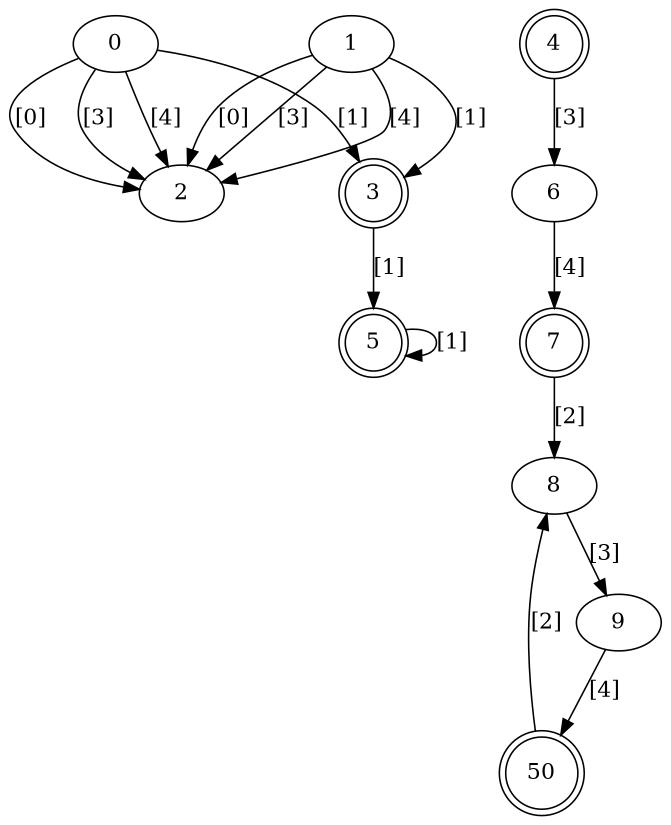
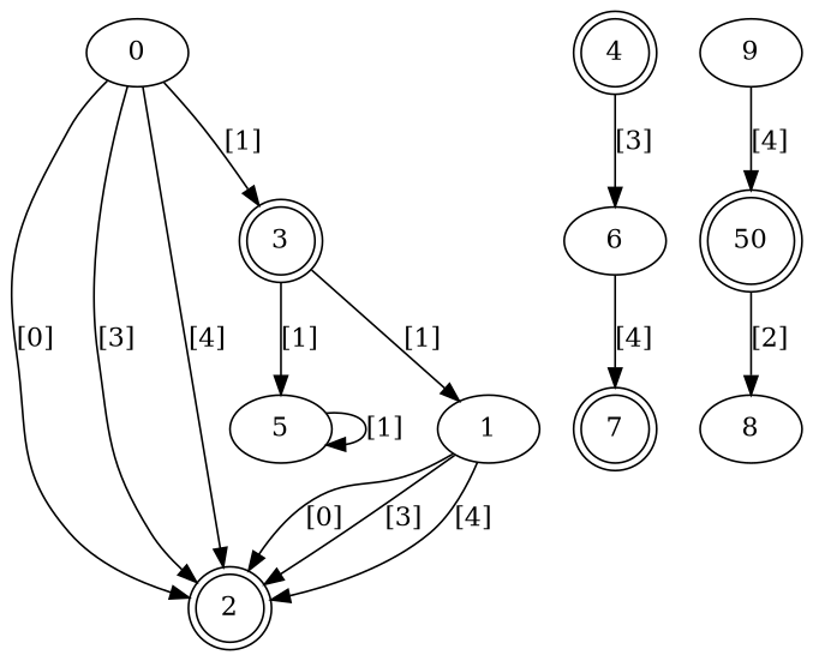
  digraph {
    rankdir=TB
    node [shape=doublecircle]
-   2 [shape=ellipse]
+   2
    3
-   5
+   5 [shape=ellipse]
    4
    6 [shape=""]
    7
    n7 [label=50]
    8 [shape=""]
    9 [shape=""]
    0 [shape=""]
    1 [shape=""]
    3 -> 5 [label="[1]"]
    5 -> 5 [label="[1]"]
    4 -> 6 [label="[3]"]
    6 -> 7 [label="[4]"]
-   7 -> 8 [label="[2]"]
    n7 -> 8 [label="[2]"]
-   8 -> 9 [label="[3]"]
    9 -> n7 [label="[4]"]
    0 -> 2 [label="[0]"]
    0 -> 2 [label="[3]"]
    0 -> 2 [label="[4]"]
    0 -> 3 [label="[1]"]
    1 -> 2 [label="[0]"]
    1 -> 2 [label="[3]"]
    1 -> 2 [label="[4]"]
-   1 -> 3 [label="[1]"]
+   3 -> 1 [label="[1]"]
  }
